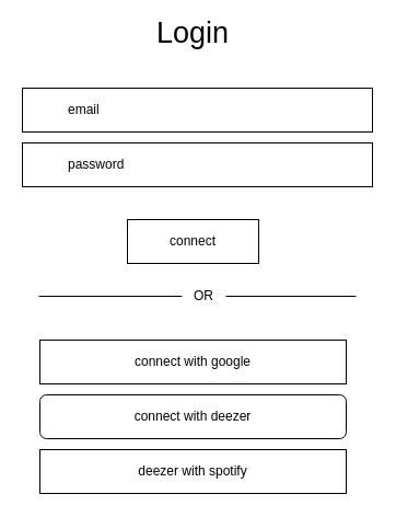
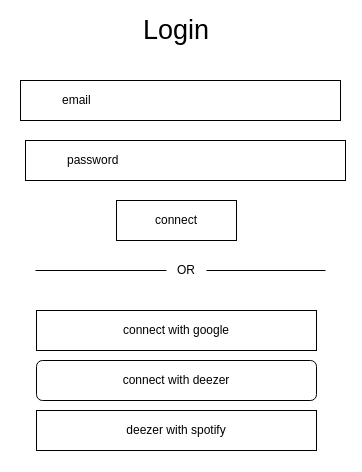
  <mxCell id="0" />
  <mxCell id="1" parent="0" />
  <mxCell id="2" value="&lt;blockquote style=&quot;margin: 0 0 0 40px ; border: none ; padding: 0px&quot;&gt;email&lt;/blockquote&gt;" style="rounded=0;whiteSpace=wrap;html=1;align=left;" vertex="1" parent="1"><mxGeometry x="20" y="80" width="320" height="40" as="geometry" /></mxCell>
- <mxCell id="3" value="&lt;blockquote style=&quot;margin: 0 0 0 40px ; border: none ; padding: 0px&quot;&gt;password&lt;/blockquote&gt;" style="rounded=0;whiteSpace=wrap;html=1;align=left;" vertex="1" parent="1"><mxGeometry x="20" y="130" width="320" height="40" as="geometry" /></mxCell>
+ <mxCell id="3" value="&lt;blockquote style=&quot;margin: 0 0 0 40px ; border: none ; padding: 0px&quot;&gt;password&lt;/blockquote&gt;" style="rounded=0;whiteSpace=wrap;html=1;align=left;" vertex="1" parent="1"><mxGeometry x="25" y="140" width="320" height="40" as="geometry" /></mxCell>
  <mxCell id="4" value="connect" style="rounded=0;whiteSpace=wrap;html=1;" vertex="1" parent="1"><mxGeometry x="116" y="200" width="120" height="40" as="geometry" /></mxCell>
  <mxCell id="5" value="" style="endArrow=none;html=1;" edge="1" parent="1"><mxGeometry width="50" height="50" relative="1" as="geometry"><mxPoint x="35" y="270" as="sourcePoint" /><mxPoint x="325" y="270" as="targetPoint" /></mxGeometry></mxCell>
  <mxCell id="6" value="OR" style="text;html=1;strokeColor=none;align=center;verticalAlign=middle;whiteSpace=wrap;rounded=0;fillColor=#ffffff;" vertex="1" parent="1"><mxGeometry x="166" y="260" width="40" height="20" as="geometry" /></mxCell>
  <mxCell id="7" value="connect with google" style="rounded=0;whiteSpace=wrap;html=1;fillColor=#ffffff;" vertex="1" parent="1"><mxGeometry x="36" y="310" width="280" height="40" as="geometry" /></mxCell>
  <mxCell id="8" value="connect with deezer" style="whiteSpace=wrap;html=1;fillColor=#ffffff;rounded=1;" vertex="1" parent="1"><mxGeometry x="36" y="360" width="280" height="40" as="geometry" /></mxCell>
  <mxCell id="9" value="deezer with spotify" style="rounded=0;whiteSpace=wrap;html=1;fillColor=#ffffff;" vertex="1" parent="1"><mxGeometry x="36" y="410" width="280" height="40" as="geometry" /></mxCell>
  <mxCell id="10" value="&lt;font style=&quot;font-size: 27px&quot;&gt;Login&lt;/font&gt;" style="text;html=1;strokeColor=none;fillColor=none;align=center;verticalAlign=middle;whiteSpace=wrap;rounded=0;" vertex="1" parent="1"><mxGeometry x="156" y="20" width="40" height="20" as="geometry" /></mxCell>
